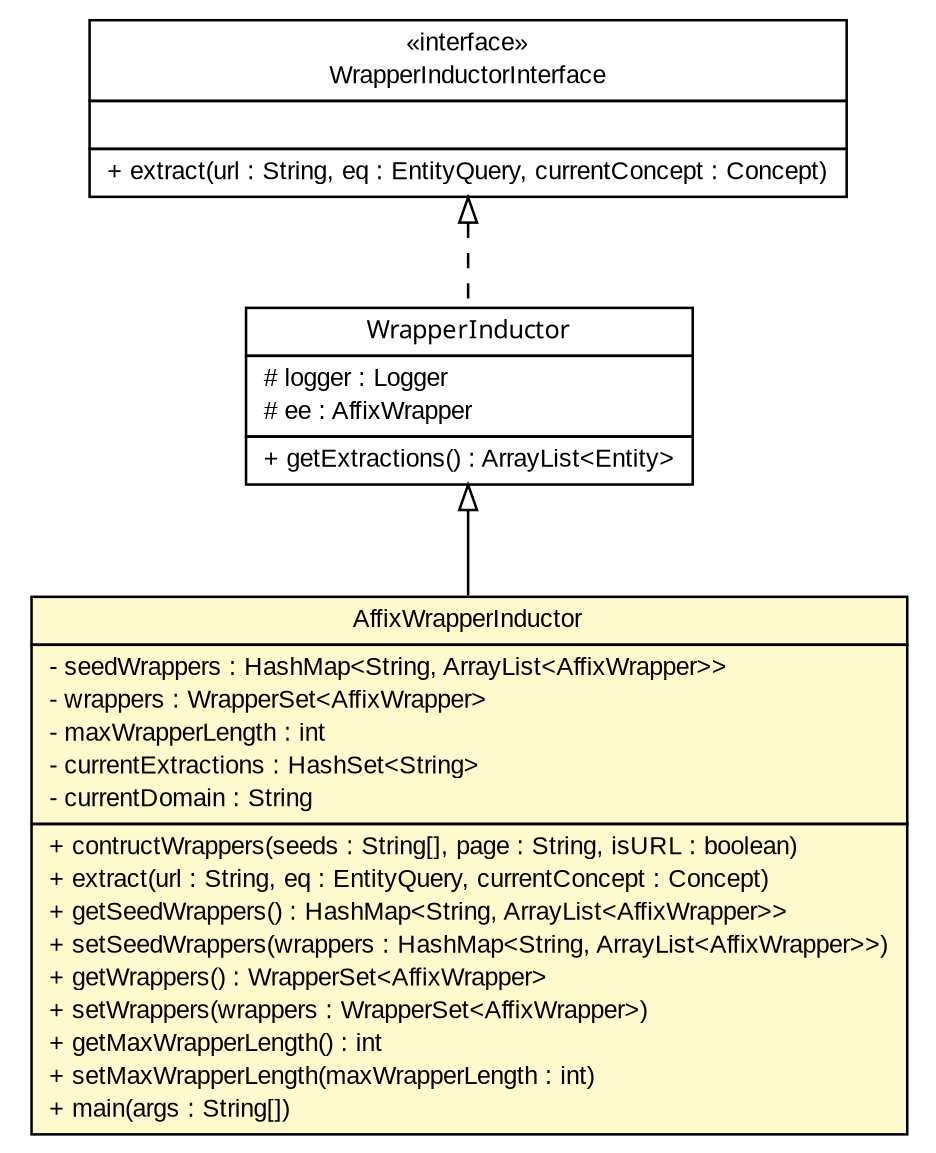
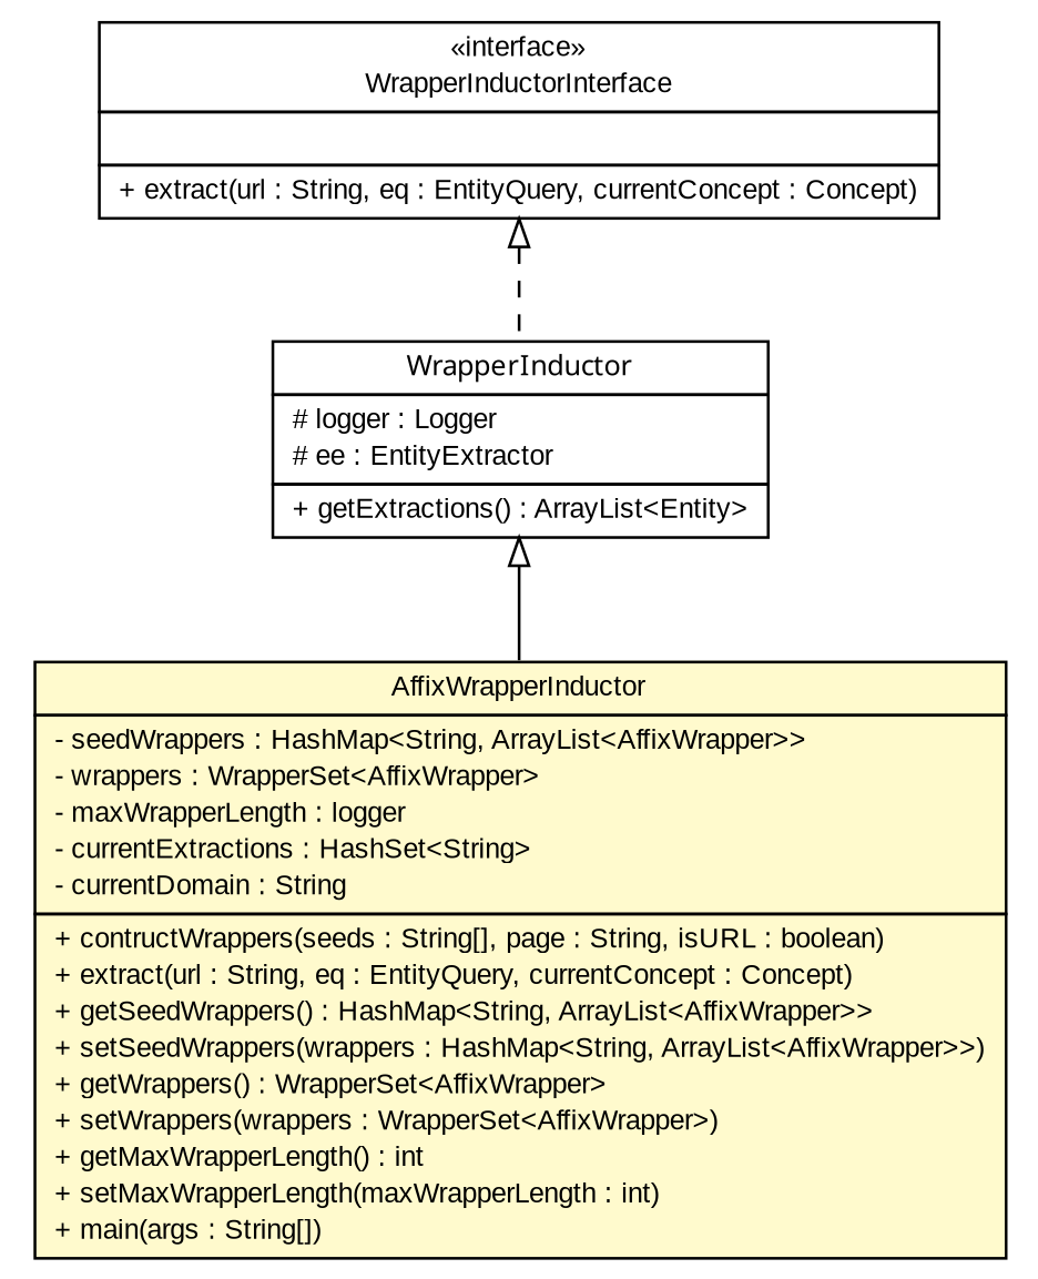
  digraph {
    nodesep=0.25
    ranksep=0.5
    node [fontcolor=black fontname=arial fontsize=10.0 shape=plaintext]
    edge [arrowtail=empty dir=back fontname=arial fontsize=10 headport=p labelfontname=arial labelfontsize=10 tailport=p]
    n1 [label=<<table title="tud.iir.extraction.entity.WrapperInductorInterface" border="0" cellborder="1" cellspacing="0" cellpadding="2" port="p" href="./WrapperInductorInterface.html"> 		<tr><td><table border="0" cellspacing="0" cellpadding="1"> <tr><td align="center" balign="center"> &#171;interface&#187; </td></tr> <tr><td align="center" balign="center"> WrapperInductorInterface </td></tr> 		</table></td></tr> 		<tr><td><table border="0" cellspacing="0" cellpadding="1"> <tr><td align="left" balign="left">  </td></tr> 		</table></td></tr> 		<tr><td><table border="0" cellspacing="0" cellpadding="1"> <tr><td align="left" balign="left"> + extract(url : String, eq : EntityQuery, currentConcept : Concept) </td></tr> 		</table></td></tr> 		</table>>]
-   n2 [label=<<table title="tud.iir.extraction.entity.WrapperInductor" border="0" cellborder="1" cellspacing="0" cellpadding="2" port="p" href="./WrapperInductor.html"> 		<tr><td><table border="0" cellspacing="0" cellpadding="1"> <tr><td align="center" balign="center"><font face="ariali"> WrapperInductor </font></td></tr> 		</table></td></tr> 		<tr><td><table border="0" cellspacing="0" cellpadding="1"> <tr><td align="left" balign="left"> # logger : Logger </td></tr> <tr><td align="left" balign="left"> # ee : AffixWrapper </td></tr> 		</table></td></tr> 		<tr><td><table border="0" cellspacing="0" cellpadding="1"> <tr><td align="left" balign="left"> + getExtractions() : ArrayList&lt;Entity&gt; </td></tr> 		</table></td></tr> 		</table>>]
-   n3 [label=<<table title="tud.iir.extraction.entity.AffixWrapperInductor" border="0" cellborder="1" cellspacing="0" cellpadding="2" port="p" bgcolor="lemonChiffon" href="./AffixWrapperInductor.html"> 		<tr><td><table border="0" cellspacing="0" cellpadding="1"> <tr><td align="center" balign="center"> AffixWrapperInductor </td></tr> 		</table></td></tr> 		<tr><td><table border="0" cellspacing="0" cellpadding="1"> <tr><td align="left" balign="left"> - seedWrappers : HashMap&lt;String, ArrayList&lt;AffixWrapper&gt;&gt; </td></tr> <tr><td align="left" balign="left"> - wrappers : WrapperSet&lt;AffixWrapper&gt; </td></tr> <tr><td align="left" balign="left"> - maxWrapperLength : int </td></tr> <tr><td align="left" balign="left"> - currentExtractions : HashSet&lt;String&gt; </td></tr> <tr><td align="left" balign="left"> - currentDomain : String </td></tr> 		</table></td></tr> 		<tr><td><table border="0" cellspacing="0" cellpadding="1"> <tr><td align="left" balign="left"> + contructWrappers(seeds : String[], page : String, isURL : boolean) </td></tr> <tr><td align="left" balign="left"> + extract(url : String, eq : EntityQuery, currentConcept : Concept) </td></tr> <tr><td align="left" balign="left"> + getSeedWrappers() : HashMap&lt;String, ArrayList&lt;AffixWrapper&gt;&gt; </td></tr> <tr><td align="left" balign="left"> + setSeedWrappers(wrappers : HashMap&lt;String, ArrayList&lt;AffixWrapper&gt;&gt;) </td></tr> <tr><td align="left" balign="left"> + getWrappers() : WrapperSet&lt;AffixWrapper&gt; </td></tr> <tr><td align="left" balign="left"> + setWrappers(wrappers : WrapperSet&lt;AffixWrapper&gt;) </td></tr> <tr><td align="left" balign="left"> + getMaxWrapperLength() : int </td></tr> <tr><td align="left" balign="left"> + setMaxWrapperLength(maxWrapperLength : int) </td></tr> <tr><td align="left" balign="left"> + main(args : String[]) </td></tr> 		</table></td></tr> 		</table>>]
+   n2 [label=<<table title="tud.iir.extraction.entity.WrapperInductor" border="0" cellborder="1" cellspacing="0" cellpadding="2" port="p" href="./WrapperInductor.html"> 		<tr><td><table border="0" cellspacing="0" cellpadding="1"> <tr><td align="center" balign="center"><font face="ariali"> WrapperInductor </font></td></tr> 		</table></td></tr> 		<tr><td><table border="0" cellspacing="0" cellpadding="1"> <tr><td align="left" balign="left"> # logger : Logger </td></tr> <tr><td align="left" balign="left"> # ee : EntityExtractor </td></tr> 		</table></td></tr> 		<tr><td><table border="0" cellspacing="0" cellpadding="1"> <tr><td align="left" balign="left"> + getExtractions() : ArrayList&lt;Entity&gt; </td></tr> 		</table></td></tr> 		</table>>]
+   n3 [label=<<table title="tud.iir.extraction.entity.AffixWrapperInductor" border="0" cellborder="1" cellspacing="0" cellpadding="2" port="p" bgcolor="lemonChiffon" href="./AffixWrapperInductor.html"> 		<tr><td><table border="0" cellspacing="0" cellpadding="1"> <tr><td align="center" balign="center"> AffixWrapperInductor </td></tr> 		</table></td></tr> 		<tr><td><table border="0" cellspacing="0" cellpadding="1"> <tr><td align="left" balign="left"> - seedWrappers : HashMap&lt;String, ArrayList&lt;AffixWrapper&gt;&gt; </td></tr> <tr><td align="left" balign="left"> - wrappers : WrapperSet&lt;AffixWrapper&gt; </td></tr> <tr><td align="left" balign="left"> - maxWrapperLength : logger </td></tr> <tr><td align="left" balign="left"> - currentExtractions : HashSet&lt;String&gt; </td></tr> <tr><td align="left" balign="left"> - currentDomain : String </td></tr> 		</table></td></tr> 		<tr><td><table border="0" cellspacing="0" cellpadding="1"> <tr><td align="left" balign="left"> + contructWrappers(seeds : String[], page : String, isURL : boolean) </td></tr> <tr><td align="left" balign="left"> + extract(url : String, eq : EntityQuery, currentConcept : Concept) </td></tr> <tr><td align="left" balign="left"> + getSeedWrappers() : HashMap&lt;String, ArrayList&lt;AffixWrapper&gt;&gt; </td></tr> <tr><td align="left" balign="left"> + setSeedWrappers(wrappers : HashMap&lt;String, ArrayList&lt;AffixWrapper&gt;&gt;) </td></tr> <tr><td align="left" balign="left"> + getWrappers() : WrapperSet&lt;AffixWrapper&gt; </td></tr> <tr><td align="left" balign="left"> + setWrappers(wrappers : WrapperSet&lt;AffixWrapper&gt;) </td></tr> <tr><td align="left" balign="left"> + getMaxWrapperLength() : int </td></tr> <tr><td align="left" balign="left"> + setMaxWrapperLength(maxWrapperLength : int) </td></tr> <tr><td align="left" balign="left"> + main(args : String[]) </td></tr> 		</table></td></tr> 		</table>>]
    n1 -> n2 [style=dashed]
    n2 -> n3
  }
